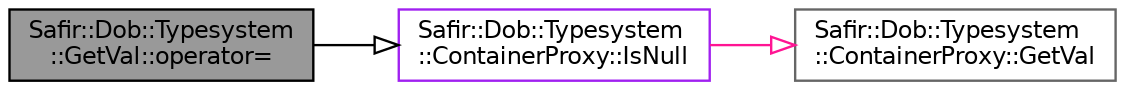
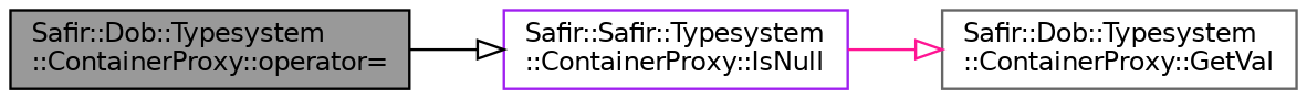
  digraph {
    rankdir=LR
    node [fillcolor=white fontname=Helvetica fontsize=10 shape=box style=filled]
    edge [arrowhead=onormal fontname=Helvetica fontsize=10 labelfontname=Helvetica labelfontsize=10 style=solid]
-   n1 [color=black fillcolor=grey60 fontcolor=black height=0.2 label="Safir::Dob::Typesystem\l::GetVal::operator=" width=0.4]
-   n2 [color=purple height=0.2 label="Safir::Dob::Typesystem\l::ContainerProxy::IsNull" width=0.4]
+   n1 [color=black fillcolor=grey60 fontcolor=black height=0.2 label="Safir::Dob::Typesystem\l::ContainerProxy::operator=" width=0.4]
+   n2 [color=purple height=0.2 label="Safir::Safir::Typesystem\l::ContainerProxy::IsNull" width=0.4]
    n3 [color=gray40 height=0.2 label="Safir::Dob::Typesystem\l::ContainerProxy::GetVal" width=0.4]
    n1 -> n2 [color=black]
    n2 -> n3 [color=deeppink]
  }
